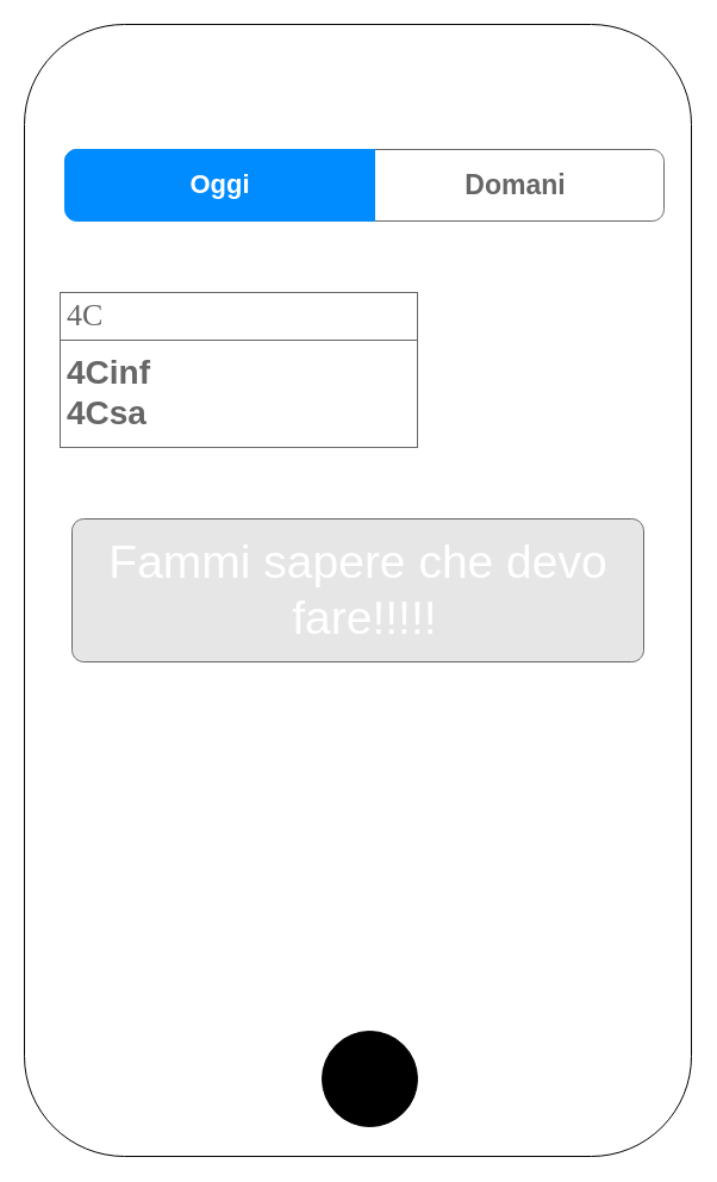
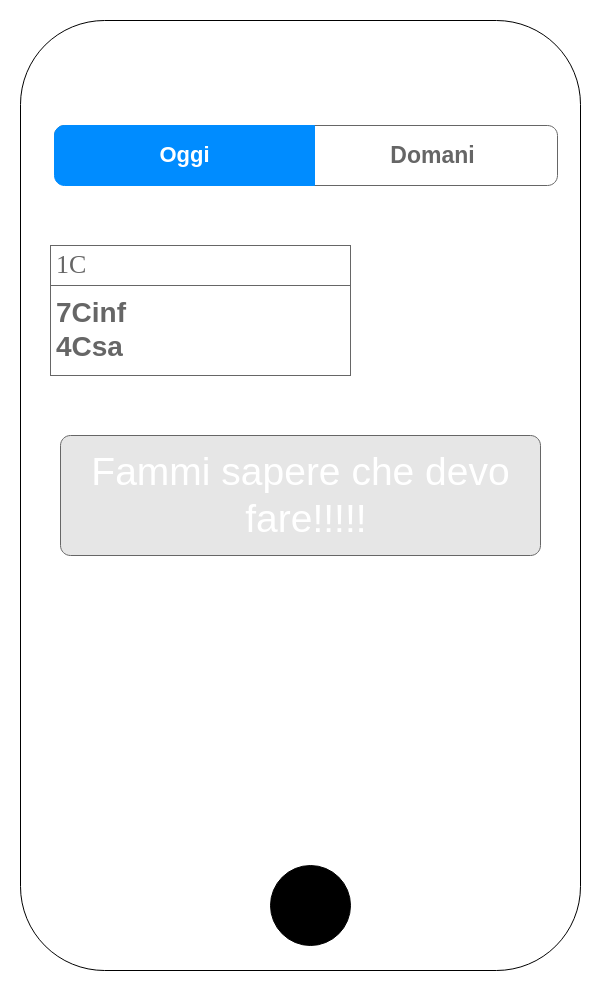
  <mxCell id="0" />
  <mxCell id="1" parent="0" />
  <mxCell id="2" value="" style="rounded=1;whiteSpace=wrap;html=1;" vertex="1" parent="1"><mxGeometry x="20" y="20" width="560" height="950" as="geometry" /></mxCell>
  <mxCell id="3" value="" style="strokeWidth=1;shadow=0;dashed=0;align=center;html=1;shape=mxgraph.mockup.rrect;rSize=10;fillColor=#ffffff;strokeColor=#666666;" vertex="1" parent="1"><mxGeometry x="54" y="125" width="500" height="50" as="geometry" /></mxCell>
  <mxCell id="4" value="&lt;font style=&quot;font-size: 23px&quot;&gt;Domani&lt;/font&gt;" style="strokeColor=inherit;fillColor=inherit;gradientColor=inherit;strokeWidth=1;shadow=0;dashed=0;align=center;html=1;shape=mxgraph.mockup.rightButton;rSize=10;fontSize=17;fontColor=#666666;fontStyle=1;resizeHeight=1;" vertex="1" parent="3"><mxGeometry x="1" width="251" height="60" relative="1" as="geometry"><mxPoint x="-248" as="offset" /></mxGeometry></mxCell>
  <mxCell id="5" value="&lt;font style=&quot;font-size: 22px&quot;&gt;Oggi&lt;/font&gt;" style="strokeWidth=1;shadow=0;dashed=0;align=center;html=1;shape=mxgraph.mockup.leftButton;rSize=10;fontSize=17;fontColor=#ffffff;fontStyle=1;fillColor=#008cff;strokeColor=#008cff;resizeHeight=1;" vertex="1" parent="3"><mxGeometry width="260" height="60" relative="1" as="geometry" /></mxCell>
- <mxCell id="6" value="&lt;font face=&quot;Verdana&quot; style=&quot;font-size: 26px&quot;&gt;4C&lt;/font&gt;" style="strokeWidth=1;shadow=0;dashed=0;align=center;html=1;shape=mxgraph.mockup.text.textBox;fontColor=#666666;align=left;fontSize=17;spacingLeft=4;spacingTop=-3;strokeColor=#666666;mainText=" vertex="1" parent="1"><mxGeometry x="50" y="245" width="300" height="40" as="geometry" /></mxCell>
- <mxCell id="7" value="&lt;font size=&quot;1&quot;&gt;&lt;b style=&quot;font-size: 28px&quot;&gt;4Cinf&lt;/b&gt;&lt;/font&gt;&lt;br&gt;&lt;font size=&quot;1&quot;&gt;&lt;b style=&quot;font-size: 28px&quot;&gt;4Csa&lt;/b&gt;&lt;/font&gt;" style="strokeWidth=1;shadow=0;dashed=0;align=center;html=1;shape=mxgraph.mockup.text.textBox;fontColor=#666666;align=left;fontSize=17;spacingLeft=4;spacingTop=-3;strokeColor=#666666;mainText=" vertex="1" parent="1"><mxGeometry x="50" y="285" width="300" height="90" as="geometry" /></mxCell>
+ <mxCell id="6" value="&lt;font face=&quot;Verdana&quot; style=&quot;font-size: 26px&quot;&gt;1C&lt;/font&gt;" style="strokeWidth=1;shadow=0;dashed=0;align=center;html=1;shape=mxgraph.mockup.text.textBox;fontColor=#666666;align=left;fontSize=17;spacingLeft=4;spacingTop=-3;strokeColor=#666666;mainText=" vertex="1" parent="1"><mxGeometry x="50" y="245" width="300" height="40" as="geometry" /></mxCell>
+ <mxCell id="7" value="&lt;font size=&quot;1&quot;&gt;&lt;b style=&quot;font-size: 28px&quot;&gt;7Cinf&lt;/b&gt;&lt;/font&gt;&lt;br&gt;&lt;font size=&quot;1&quot;&gt;&lt;b style=&quot;font-size: 28px&quot;&gt;4Csa&lt;/b&gt;&lt;/font&gt;" style="strokeWidth=1;shadow=0;dashed=0;align=center;html=1;shape=mxgraph.mockup.text.textBox;fontColor=#666666;align=left;fontSize=17;spacingLeft=4;spacingTop=-3;strokeColor=#666666;mainText=" vertex="1" parent="1"><mxGeometry x="50" y="285" width="300" height="90" as="geometry" /></mxCell>
  <mxCell id="8" value="&lt;font&gt;&lt;font color=&quot;#ffffff&quot; style=&quot;font-size: 39px&quot;&gt;Fammi sapere che devo&lt;br&gt;&amp;nbsp;&lt;/font&gt;&lt;font color=&quot;#ffffff&quot; style=&quot;font-size: 39px&quot;&gt;fare&lt;/font&gt;&lt;font color=&quot;#ffffff&quot; style=&quot;font-size: 39px&quot;&gt;!!!!!&lt;/font&gt;&lt;/font&gt;" style="strokeWidth=1;shadow=0;dashed=0;align=center;html=1;shape=mxgraph.mockup.buttons.multiButton;strokeColor=#666666;mainText=;subText=;fillColor=#E6E6E6;" vertex="1" parent="1"><mxGeometry x="60" y="435" width="480" height="120" as="geometry" /></mxCell>
  <mxCell id="9" value="" style="strokeWidth=1;shadow=0;dashed=0;align=center;html=1;shape=mxgraph.mockup.anchor;fontSize=16;fontColor=#ffffff;fontStyle=1;whiteSpace=wrap;" vertex="1" parent="8"><mxGeometry y="19.2" width="480" height="48" as="geometry" /></mxCell>
  <mxCell id="10" value="" style="strokeWidth=1;shadow=0;dashed=0;align=center;html=1;shape=mxgraph.mockup.anchor;fontSize=12;fontColor=#ffffff;fontStyle=1;whiteSpace=wrap;" vertex="1" parent="8"><mxGeometry y="72" width="480" height="24" as="geometry" /></mxCell>
  <mxCell id="11" value="" style="ellipse;whiteSpace=wrap;html=1;aspect=fixed;fillColor=#000000;" vertex="1" parent="1"><mxGeometry x="270" y="865" width="80" height="80" as="geometry" /></mxCell>
